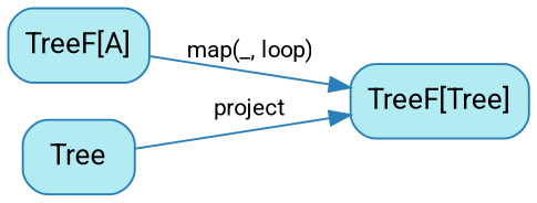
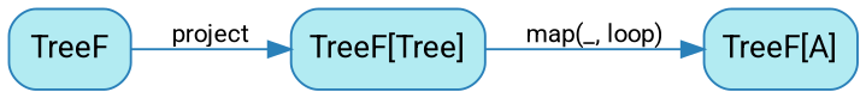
  digraph {
    rankdir=LR
    splines=false
    node [color="#2980B9" fillcolor="#b2ebf2" fontcolor="#000000" fontname="Segoe UI,Roboto,Helvetica,Arial,sans-serif" shape=rectangle style="rounded,filled"]
    edge [color="#2980B9" fontcolor="#000000" fontname="Segoe UI,Roboto,Helvetica,Arial,sans-serif" fontsize=11]
    n1 [label="TreeF[Tree]"]
    n2 [label="TreeF[A]"]
-   n3 [label=Tree]
-   n2 -> n1 [label="map(_, loop)"]
+   n3 [label=TreeF]
+   n1 -> n2 [label="map(_, loop)"]
    n3 -> n1 [label=project]
  }
